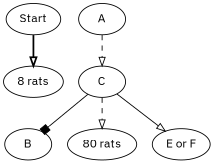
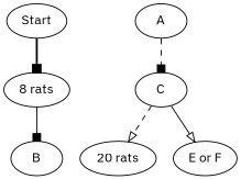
  digraph {
    fontname="IBM Plex Sans"
    node [fontname="IBM Plex Sans"]
    edge [arrowhead=onormal fontname="IBM Plex Sans" style=solid]
    n1 [label=Start]
    n2 [label="8 rats"]
    n3 [label=B]
    n4 [label=A]
    n5 [label=C]
-   n6 [label="80 rats"]
+   n6 [label="20 rats"]
    n7 [label="E or F"]
-   n1 -> n2 [style=bold]
-   n5 -> n3 [arrowhead=box]
-   n4 -> n5 [style=dashed]
+   n1 -> n2 [arrowhead=box style=bold]
+   n2 -> n3 [arrowhead=box]
+   n4 -> n5 [arrowhead=box style=dashed]
    n5 -> n6 [style=dashed]
    n5 -> n7
  }
